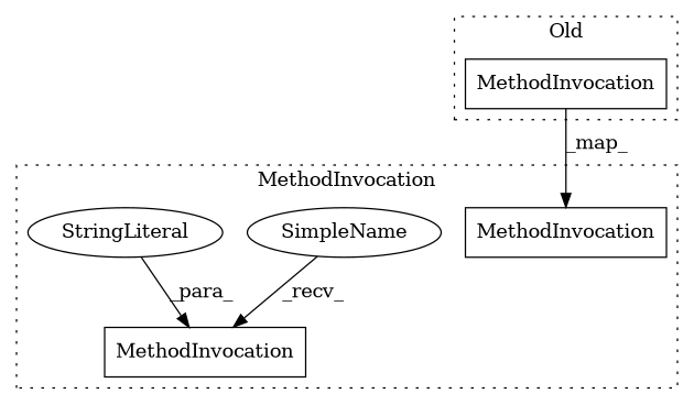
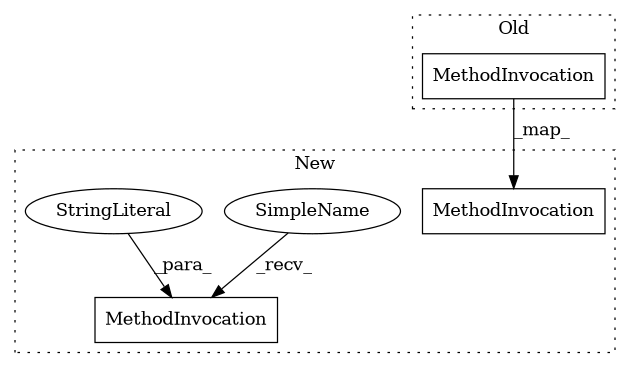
  digraph {
    node [a=32 l="7,1" shape=box]
    n1 [label=MethodInvocation s="46247,46257"]
    n2 [label=MethodInvocation s="46164,46190"]
    n3 [a=42 l=7 label=SimpleName s=46239 shape=ellipse]
    n4 [a=45 l=3 label=StringLiteral s=46254 shape=ellipse]
    n5 [label=MethodInvocation s="45980,46006"]
    subgraph cluster_1 {
-     label=MethodInvocation
+     label=New
      style=dotted
      n1
      n2
      n3
      n4
    }
    subgraph cluster_2 {
      label=Old
      style=dotted
      n5
    }
    n3 -> n1 [label=_recv_]
    n4 -> n1 [label=_para_]
    n5 -> n2 [label=_map_]
  }
